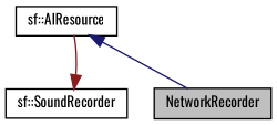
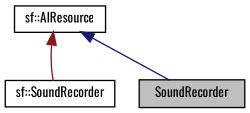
  digraph {
    fontname=Oswald
    node [color=black fillcolor=white fontname=Oswald fontsize=10 shape=record style=filled]
    edge [dir=back fontname=Oswald fontsize=10 labelfontname=Helvetica labelfontsize=10 style=solid]
-   n1 [fillcolor=grey75 fontcolor=black height=0.2 label=NetworkRecorder width=0.4]
+   n1 [fillcolor=grey75 fontcolor=black height=0.2 label=SoundRecorder width=0.4]
    n2 [height=0.2 label="sf::SoundRecorder" width=0.4]
    n3 [height=0.2 label="sf::AlResource" width=0.4]
    n3 -> n1 [color=midnightblue]
-   n2 -> n3 [color=firebrick4]
+   n3 -> n2 [color=firebrick4]
  }
